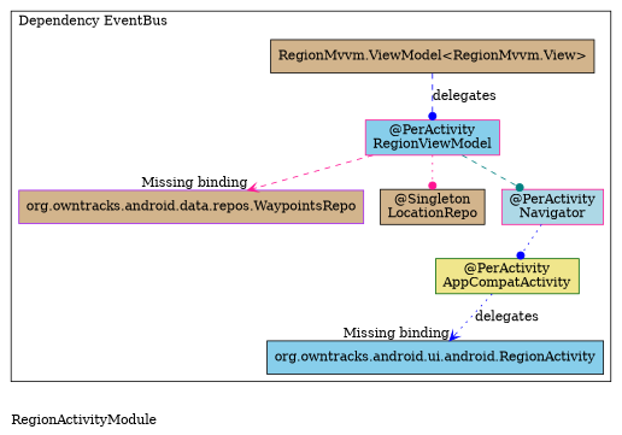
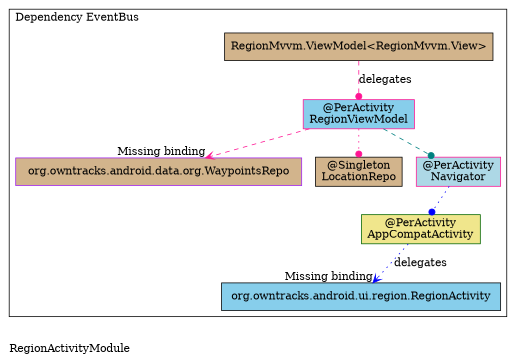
  digraph {
    compound=true
    label=RegionActivityModule
    labeljust=l
    rankdir=TB
    node [color=black fillcolor=tan shape=rectangle style=filled]
    edge [arrowhead=dot color=deeppink style=dotted]
    n1 [color=darkgreen fillcolor=khaki label="@PerActivity\nAppCompatActivity"]
-   n2 [fillcolor=skyblue label="org.owntracks.android.ui.android.RegionActivity"]
+   n2 [fillcolor=skyblue label="org.owntracks.android.ui.region.RegionActivity"]
    n3 [label="RegionMvvm.ViewModel<RegionMvvm.View>"]
    n4 [color=deeppink fillcolor=skyblue label="@PerActivity\nRegionViewModel"]
-   n5 [color=purple label="org.owntracks.android.data.repos.WaypointsRepo"]
+   n5 [color=purple label="org.owntracks.android.data.org.WaypointsRepo"]
    n6 [label="@Singleton\nLocationRepo"]
    n7 [color=deeppink fillcolor=lightblue label="@PerActivity\nNavigator"]
    subgraph cluster_1 {
      label="Entry Points"
    }
    subgraph cluster_2 {
      label="Dependency EventBus"
      n1
      n2
      n3
      n4
      n5
      n6
      n7
    }
    subgraph cluster_3 {
      label=Subcomponents
      shape=folder
    }
    n1 -> n2 [arrowType=empty arrowhead=vee color=blue headlabel="Missing binding" label=delegates]
-   n3 -> n4 [color=blue label=delegates style=dashed]
+   n3 -> n4 [label=delegates style=dashed]
    n4 -> n5 [arrowType=empty arrowhead=vee headlabel="Missing binding" style=dashed]
    n4 -> n6
    n4 -> n7 [color=teal style=dashed]
    n7 -> n1 [color=blue]
  }
